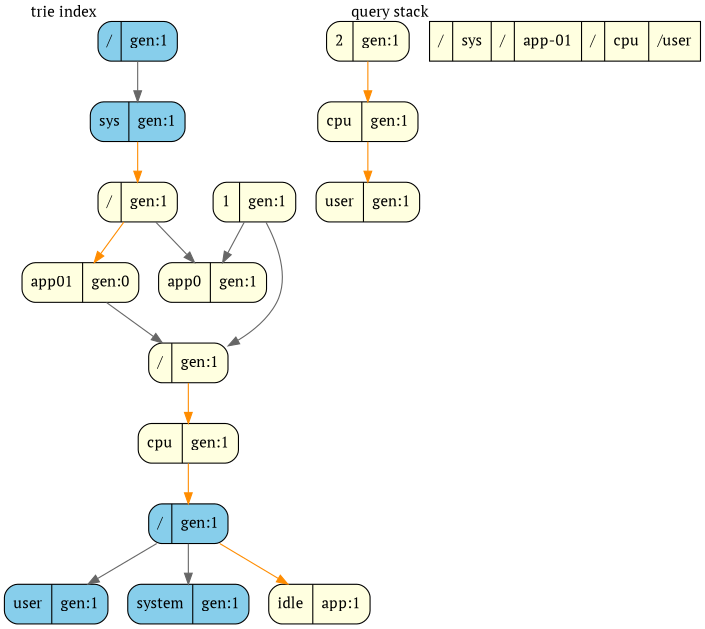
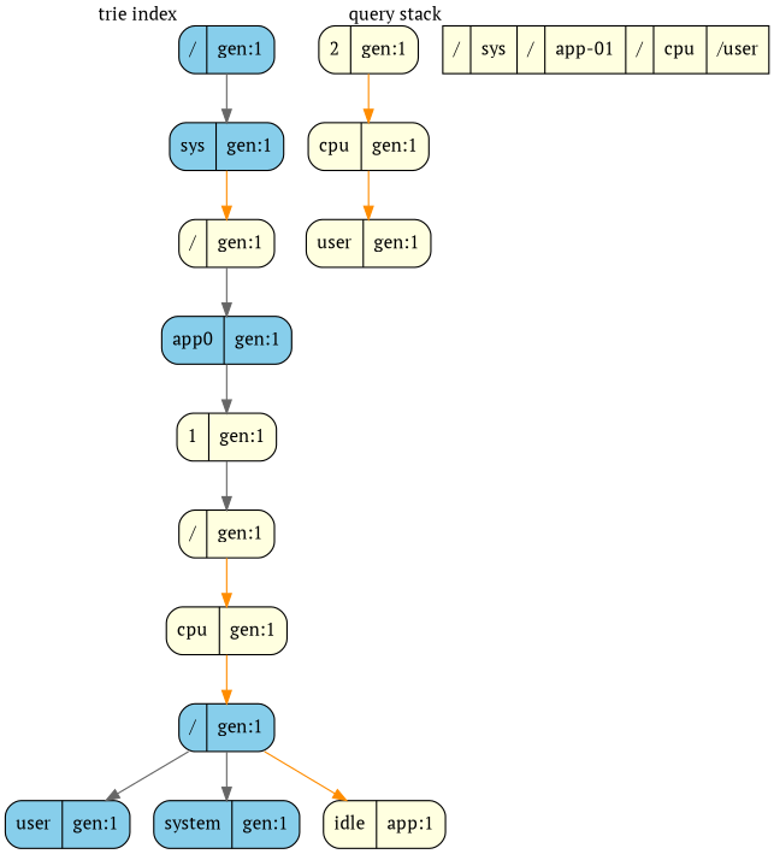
  digraph {
    concentrate=True
    fontname="PT Serif"
    rankdir=TB
    node [fillcolor=lightyellow fontname="PT Serif" shape=Mrecord style=filled]
    edge [color=gray40 fontname="PT Serif"]
    n1 [fillcolor=skyblue label="/\n|{gen:1}" xlabel="trie index"]
    n2 [fillcolor=skyblue label="sys\n|{gen:1}"]
    n3 [label="/\n|{gen:1}"]
-   n4 [label="app01\n|{gen:0}"]
-   n5 [label="app0\n|{gen:1}"]
+   n5 [fillcolor=skyblue label="app0\n|{gen:1}"]
    n6 [label="/\n|{gen:1}"]
    n7 [label="1\n|{gen:1}"]
    n8 [label="cpu\n|{gen:1}"]
    n9 [fillcolor=skyblue label="/\n|{gen:1}"]
    n10 [fillcolor=skyblue label="user\n|{gen:1}"]
    n11 [fillcolor=skyblue label="system\n|{gen:1}"]
    n12 [label="idle\n|{app:1}"]
    n13 [label="2\n|{gen:1}"]
    n14 [label="cpu\n|{gen:1}"]
    n15 [label="user\n|{gen:1}"]
    n16 [label="{/}|{sys}|/|app-01|/|cpu|/user" shape=record xlabel="query stack"]
    n1 -> n2
    n2 -> n3 [color=darkorange]
-   n3 -> n4 [color=darkorange]
    n3 -> n5
    n3 -> n5 [color=red]
-   n4 -> n6
-   n7 -> n5
+   n5 -> n7
    n6 -> n8 [color=darkorange]
    n7 -> n6
    n8 -> n9 [color=darkorange]
    n9 -> n10
    n9 -> n11
    n9 -> n12 [color=darkorange]
    n13 -> n14 [color=darkorange]
    n14 -> n15 [color=darkorange]
  }
